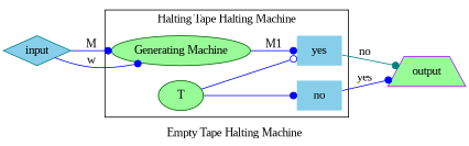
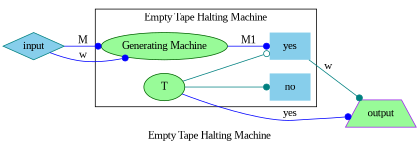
  digraph {
    fontname="Liberation Serif"
    label="Empty Tape Halting Machine"
    rankdir=LR
    node [color=darkgreen fillcolor=palegreen fontname="Liberation Serif" shape=ellipse style=filled]
    edge [arrowhead=dot color=blue fontname="Liberation Serif"]
    n1 [label="Generating Machine"]
    T
    yes [color=gray40 fillcolor=skyblue shape=none]
    no [fillcolor=skyblue shape=none]
    output [color=purple shape=trapezium]
    input [color=teal fillcolor=skyblue shape=diamond]
    subgraph cluster_1 {
-     label="Halting Tape Halting Machine"
      n1
      T
      yes
      no
    }
    n1 -> yes [label=M1]
-   T -> yes [arrowhead=odot]
-   T -> no
-   yes -> output [color=teal label=no]
-   no -> output [label=yes]
+   T -> yes [arrowhead=odot color=teal]
+   T -> no [color=teal]
+   yes -> output [color=teal label=w]
+   T -> output [label=yes]
    input -> n1 [label=M]
    input -> n1 [label=w]
  }
